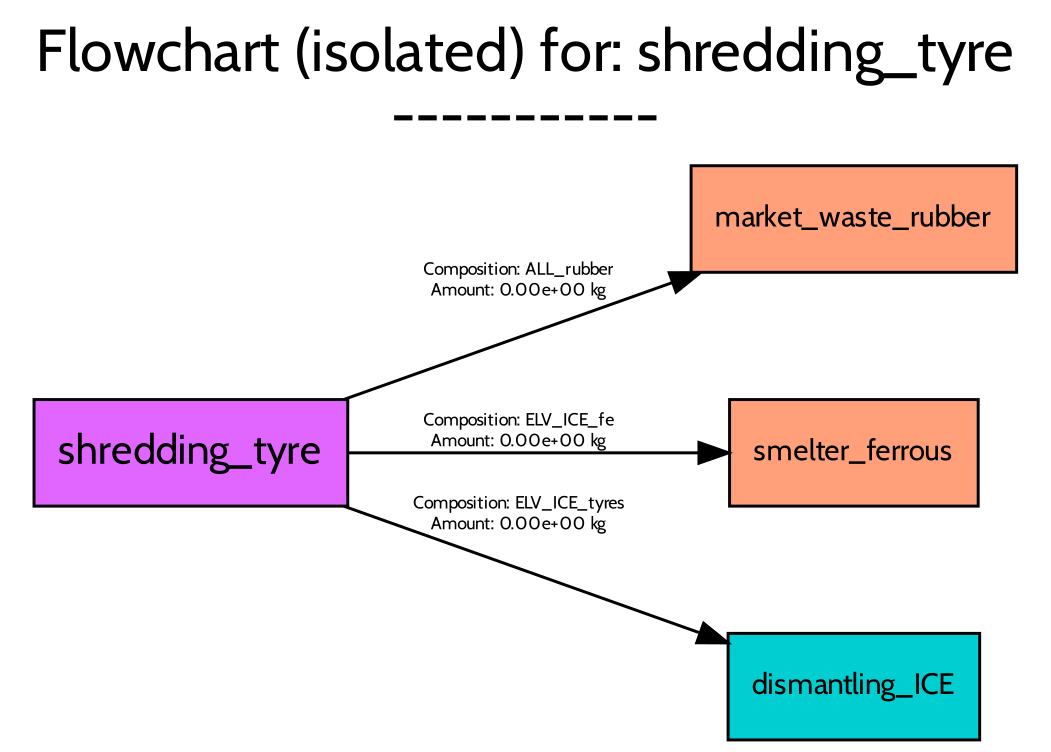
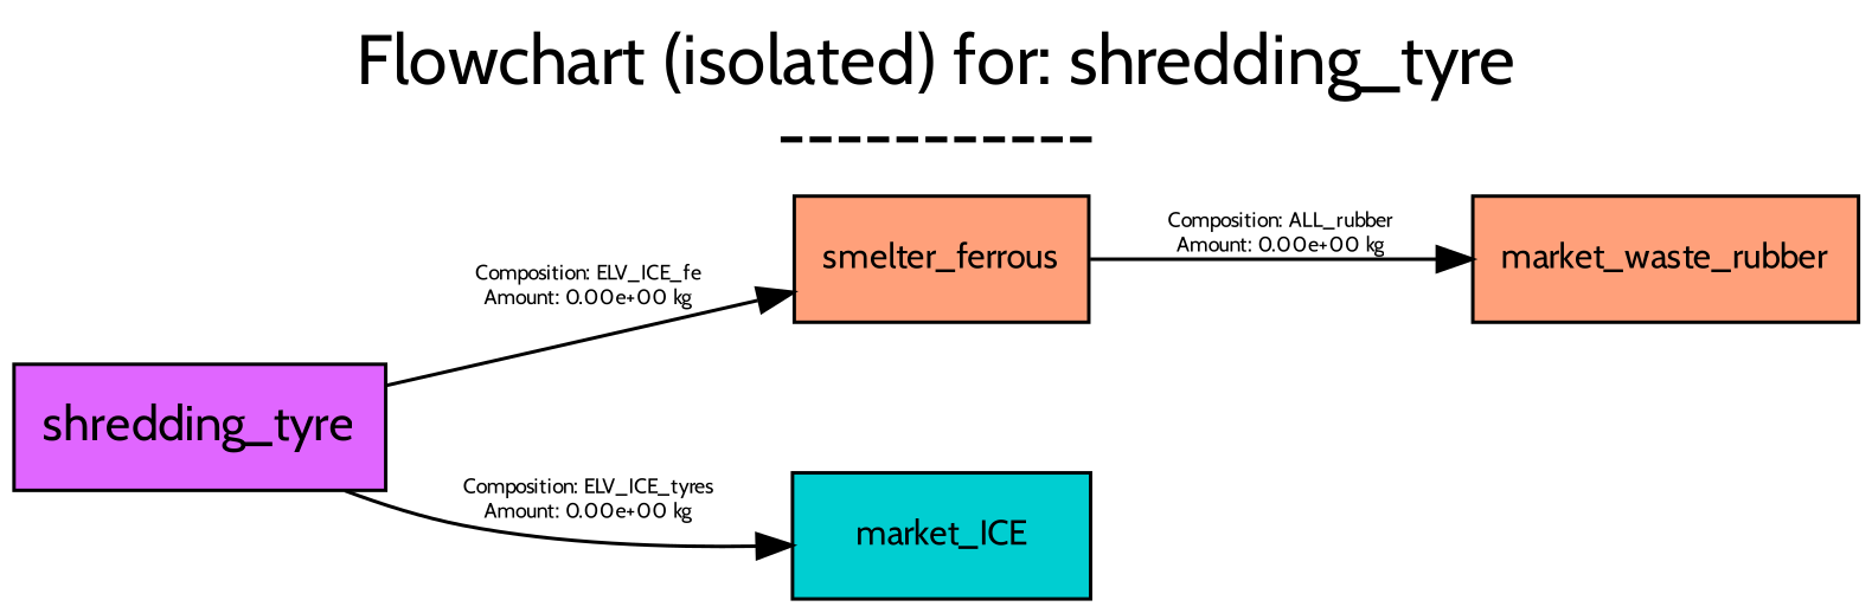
  digraph {
    font=Cabin
    fontname=Cabin
    fontsize=20
    label="Flowchart (isolated) for: shredding_tyre\n-----------"
    labeljust=c
    labelloc=tc
    nodesep=0.6
    rankdir=LR
    ranksep=0.6
    node [fillcolor=lightsalmon1 fontname=Cabin fontsize=10 shape=box style=filled]
    edge [color=black fontname=Cabin fontsize=6]
    shredding_tyre [fillcolor=mediumorchid1 fontsize=14 height=0.5 width=1.4722]
    market_waste_rubber [height=0.5 width=1.5278]
    smelter_ferrous [height=0.5 width=1.1667]
-   dismantling_ICE [fillcolor=darkturquoise height=0.5 width=1.1806]
-   shredding_tyre -> market_waste_rubber [label="Composition: ALL_rubber\nAmount: 0.00e+00 kg"]
+   dismantling_ICE [fillcolor=darkturquoise height=0.5 width=1.1806 label=market_ICE]
+   smelter_ferrous -> market_waste_rubber [label="Composition: ALL_rubber\nAmount: 0.00e+00 kg"]
    shredding_tyre -> smelter_ferrous [label="Composition: ELV_ICE_fe\nAmount: 0.00e+00 kg"]
    shredding_tyre -> dismantling_ICE [label="Composition: ELV_ICE_tyres\nAmount: 0.00e+00 kg"]
  }
